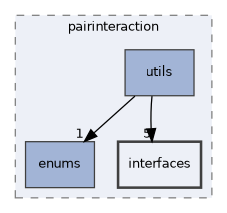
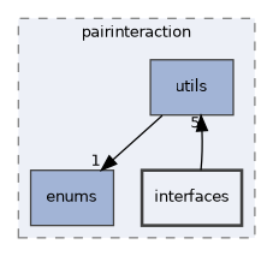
  digraph {
    compound=true
    node [color=grey25 fillcolor="#a2b4d6" fontname=Helvetica fontsize=10 shape=box style="filled,"]
    edge [fontname=Helvetica fontsize=10 labeldistance=1.5 labelfontname=Helvetica labelfontsize=10]
    n1 [label=enums]
    n2 [label=utils]
    n3 [fillcolor="#edf0f7" label=interfaces style="filled,bold,"]
    subgraph cluster_1 {
      bgcolor="#edf0f7"
      fontname=Helvetica
      fontsize=10
      label=pairinteraction
      pencolor=grey50
      style="filled,dashed,"
      n1
      n2
      n3
    }
    n2 -> n1 [headlabel=1]
-   n2 -> n3 [headlabel=5]
+   n3 -> n2 [headlabel=5]
  }
